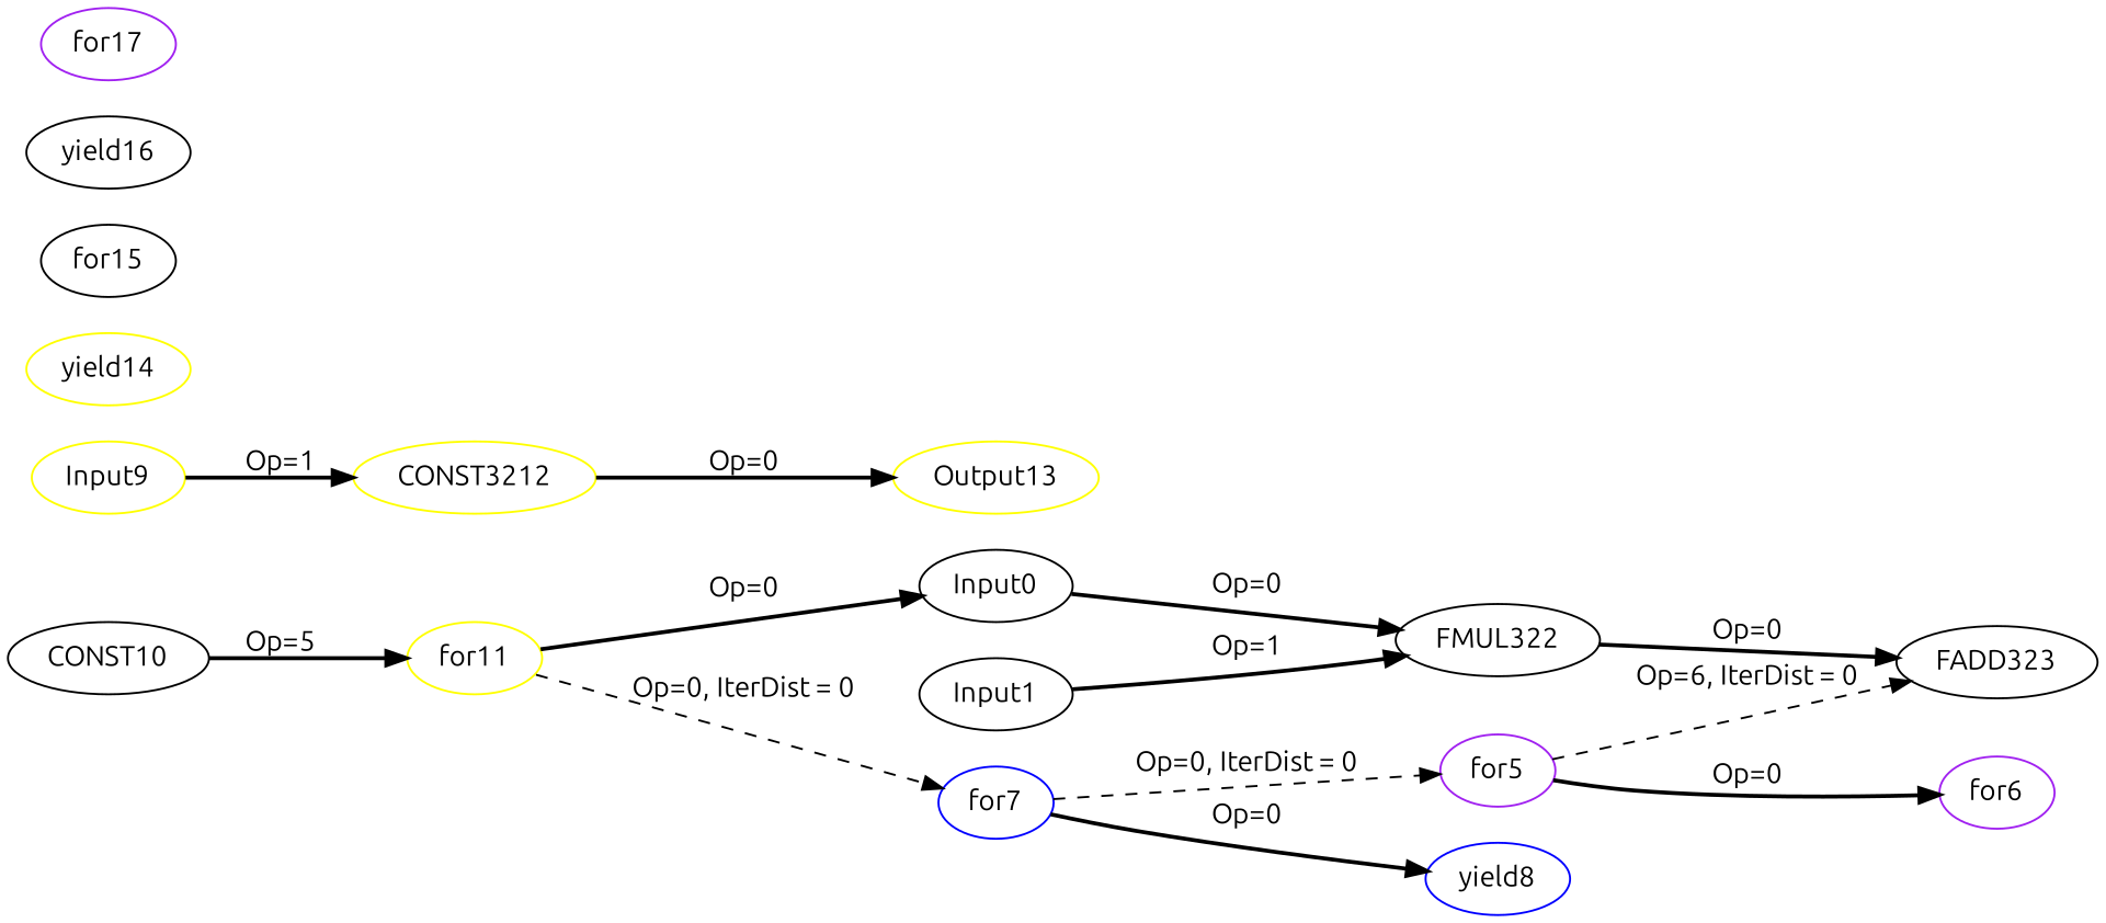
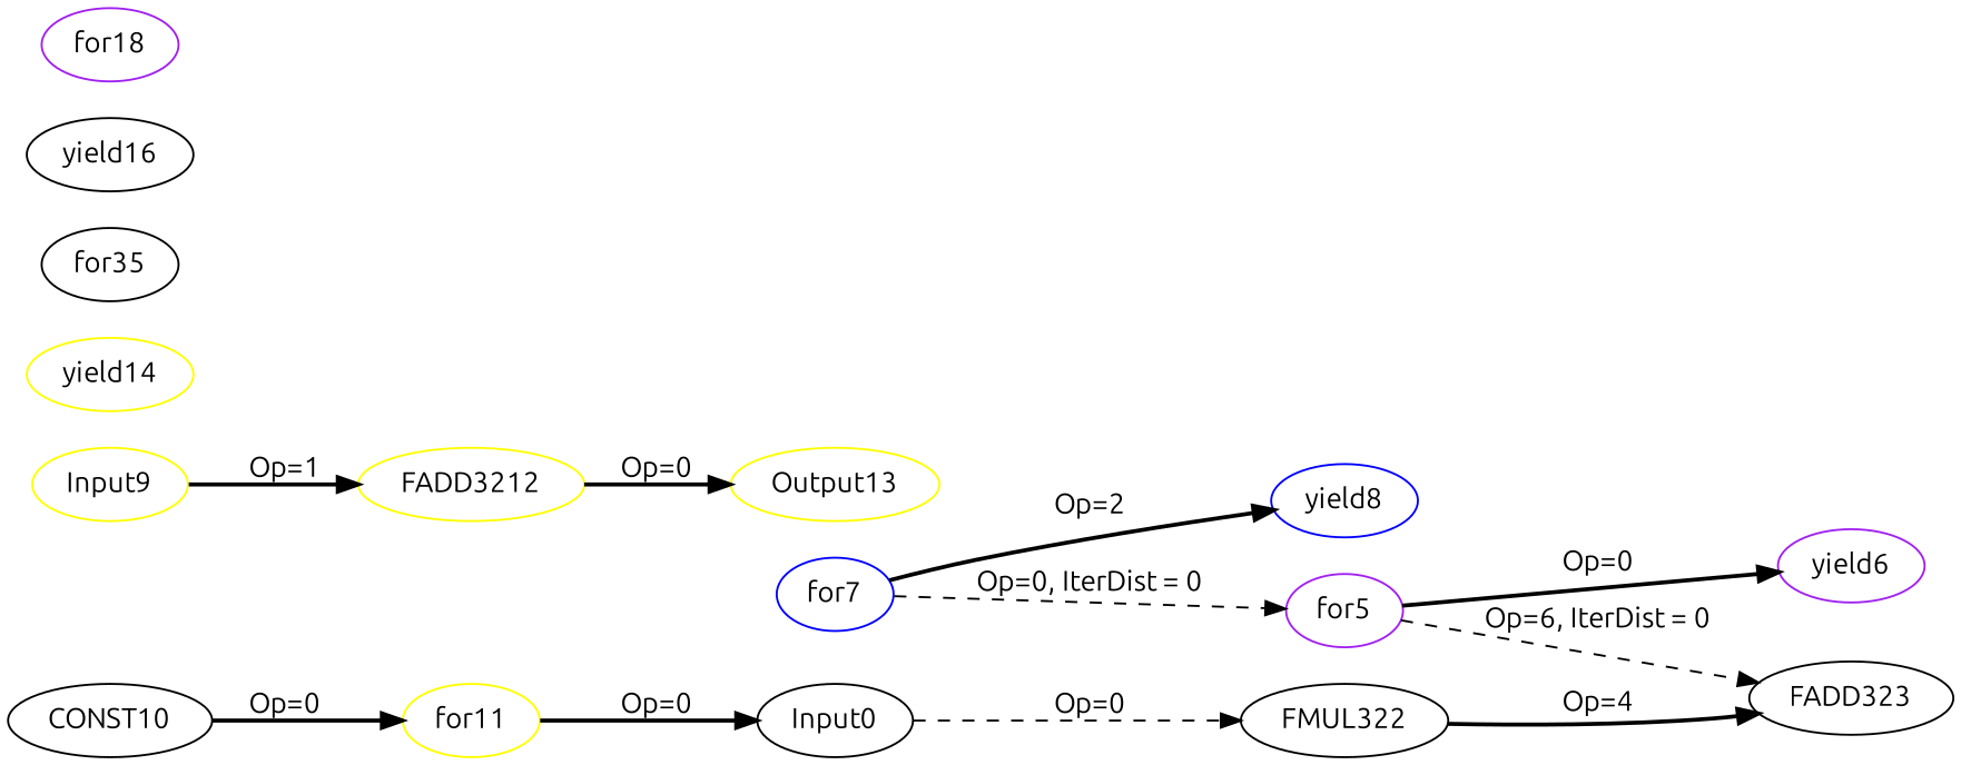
  digraph {
    fontname=Ubuntu
    rankdir=LR
    node [color=black fontname=Ubuntu opcode=for]
    edge [color=black fontname=Ubuntu operand=0 style=bold]
    Input0 [offset="0,0" opcode=Input pattern="4,7,232,7,488,3,-5652,58,-5628,2" ref_name=conv2d_kernel_0_1]
    FMUL322 [opcode=FMUL32]
    FADD323 [opcode=FADD32]
-   Input1 [offset="0,0" opcode=Input pattern="4,7,4,7,4,3,-584,58,-584,2" ref_name=conv2d_kernel_0_2]
    for5 [color=purple]
-   yield6 [color=purple opcode=yield label=for6]
+   yield6 [color=purple opcode=yield]
    for7 [color=blue]
    yield8 [color=blue opcode=yield]
    Input9 [color=yellow offset="0,0" opcode=Input pattern="0,7,0,7,0,3,4,58,4,2" ref_name=conv2d_kernel_0_0]
-   FADD3212 [color=yellow opcode=FADD32 label=CONST3212]
+   FADD3212 [color=yellow opcode=FADD32]
    Output13 [color=yellow offset="0,0" opcode=Output pattern="0,7,0,7,0,3,4,58,4,2" ref_name=conv2d_kernel_0_3]
    CONST10 [opcode=CONST value="0x00000000"]
    for11 [color=yellow]
    yield14 [color=yellow opcode=yield]
-   for15
+   for15 [label=for35]
    yield16 [opcode=yield]
-   for17 [color=purple]
-   Input0 -> FMUL322 [label="Op=0"]
-   FMUL322 -> FADD323 [label="Op=0"]
-   Input1 -> FMUL322 [label="Op=1" operand=1]
+   for17 [color=purple label=for18]
+   Input0 -> FMUL322 [label="Op=0" style=dashed]
+   FMUL322 -> FADD323 [label="Op=4"]
    for5 -> FADD323 [iterdist=0 label="Op=6, IterDist = 0" operand=1 style=dashed]
    for5 -> yield6 [label="Op=0"]
    for7 -> for5 [iterdist=0 label="Op=0, IterDist = 0" style=dashed]
-   for7 -> yield8 [label="Op=0"]
+   for7 -> yield8 [label="Op=2"]
    Input9 -> FADD3212 [label="Op=1" operand=1]
    FADD3212 -> Output13 [label="Op=0"]
-   CONST10 -> for11 [label="Op=5"]
+   CONST10 -> for11 [label="Op=0"]
    for11 -> Input0 [label="Op=0"]
-   for11 -> for7 [iterdist=0 label="Op=0, IterDist = 0" style=dashed]
  }
